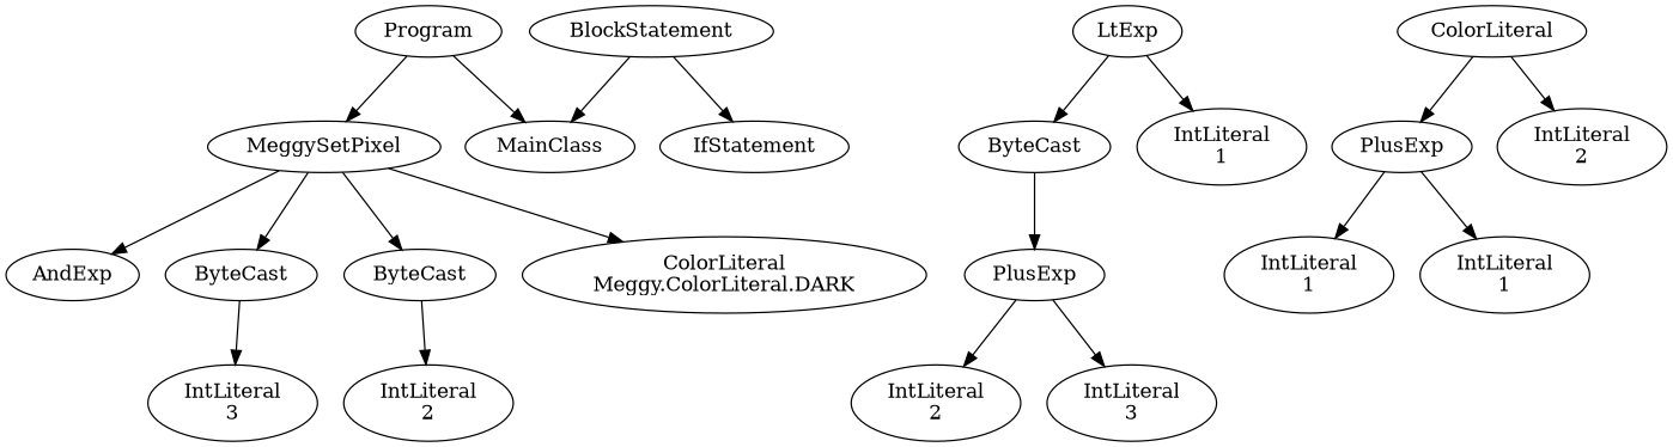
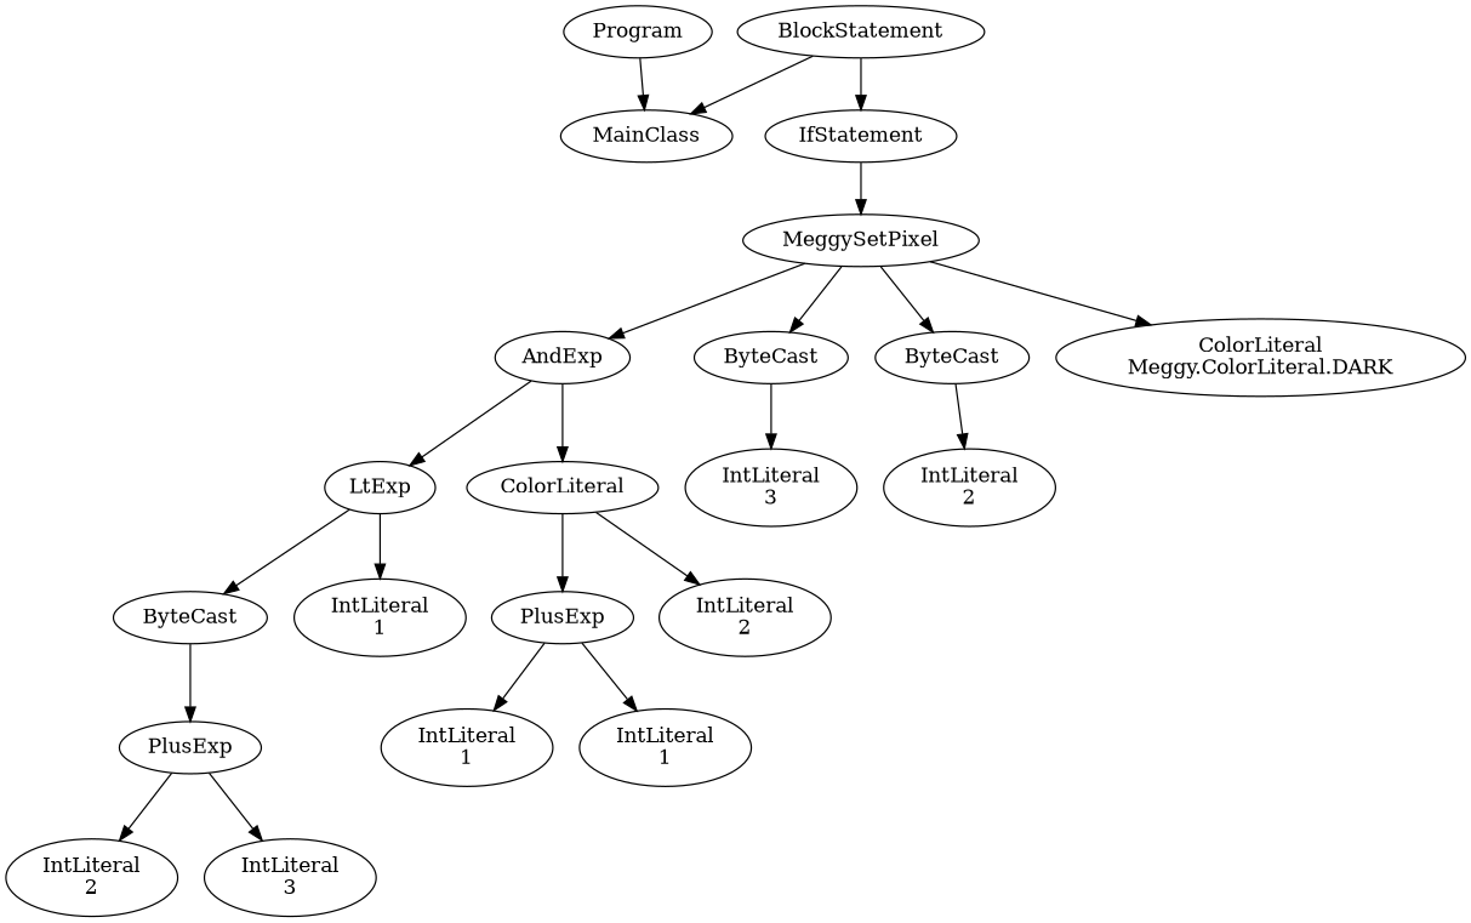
  digraph {
    n1 [label=Program]
    n2 [label=MainClass]
    n3 [label=BlockStatement]
    n4 [label=IfStatement]
    n5 [label=MeggySetPixel]
    n6 [label=AndExp]
    n7 [label=LtExp]
    n8 [label=ColorLiteral]
    n9 [label=ByteCast]
    n10 [label=ByteCast]
    n11 [label="ColorLiteral\nMeggy.ColorLiteral.DARK"]
    n12 [label=ByteCast]
    n13 [label="IntLiteral\n1"]
    n14 [label=PlusExp]
    n15 [label="IntLiteral\n2"]
    n16 [label=PlusExp]
    n17 [label="IntLiteral\n2"]
    n18 [label="IntLiteral\n3"]
    n19 [label="IntLiteral\n1"]
    n20 [label="IntLiteral\n1"]
    n21 [label="IntLiteral\n3"]
    n22 [label="IntLiteral\n2"]
    n1 -> n2
    n3 -> n2
    n3 -> n4
-   n1 -> n5
+   n4 -> n5
    n5 -> n6
    n5 -> n9
    n5 -> n10
    n5 -> n11
+   n6 -> n7
+   n6 -> n8
    n7 -> n12
    n7 -> n13
    n8 -> n14
    n8 -> n15
    n9 -> n21
    n10 -> n22
    n12 -> n16
    n14 -> n19
    n14 -> n20
    n16 -> n17
    n16 -> n18
  }
